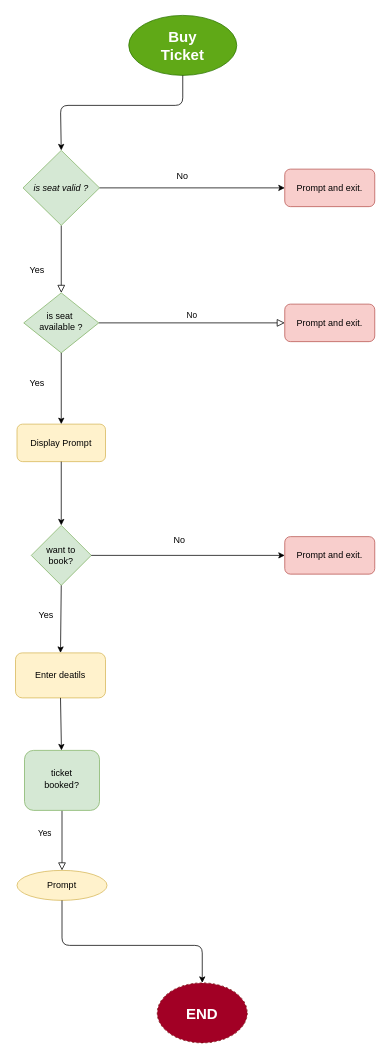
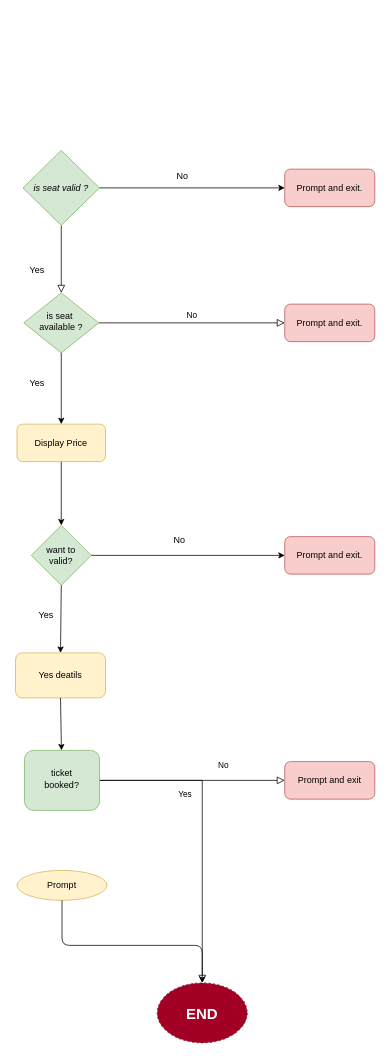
  <mxCell id="0" />
  <mxCell id="1" parent="0" />
  <mxCell id="2" value="" style="rounded=0;html=1;jettySize=auto;orthogonalLoop=1;fontSize=11;endArrow=block;endFill=0;endSize=8;strokeWidth=1;shadow=0;labelBackgroundColor=none;edgeStyle=orthogonalEdgeStyle;exitX=0.5;exitY=1;exitDx=0;exitDy=0;" parent="1" source="12" target="4" edge="1"><mxGeometry relative="1" as="geometry"><mxPoint x="81" y="300" as="sourcePoint" /></mxGeometry></mxCell>
  <mxCell id="3" value="No" style="edgeStyle=orthogonalEdgeStyle;rounded=0;html=1;jettySize=auto;orthogonalLoop=1;fontSize=11;endArrow=block;endFill=0;endSize=8;strokeWidth=1;shadow=0;labelBackgroundColor=none;" parent="1" source="4" target="5" edge="1"><mxGeometry y="10" relative="1" as="geometry"><mxPoint as="offset" /></mxGeometry></mxCell>
  <mxCell id="4" value="is seat&amp;nbsp;&lt;br&gt;available ?" style="rhombus;whiteSpace=wrap;html=1;shadow=0;fontFamily=Helvetica;fontSize=12;align=center;strokeWidth=1;spacing=6;spacingTop=-4;fillColor=#d5e8d4;strokeColor=#82b366;" parent="1" vertex="1"><mxGeometry x="31" y="390" width="100" height="80" as="geometry" /></mxCell>
  <mxCell id="5" value="Prompt and exit." style="rounded=1;whiteSpace=wrap;html=1;fontSize=12;glass=0;strokeWidth=1;shadow=0;fillColor=#f8cecc;strokeColor=#b85450;" parent="1" vertex="1"><mxGeometry x="379" y="405" width="120" height="50" as="geometry" /></mxCell>
- <mxCell id="7" value="Yes" style="edgeStyle=orthogonalEdgeStyle;rounded=0;html=1;jettySize=auto;orthogonalLoop=1;fontSize=11;endArrow=block;endFill=0;endSize=8;strokeWidth=1;shadow=0;labelBackgroundColor=none;" parent="1" source="8" target="10" edge="1"><mxGeometry x="-0.231" y="-23" relative="1" as="geometry"><mxPoint as="offset" /></mxGeometry></mxCell>
+ <mxCell id="6" value="No" style="rounded=0;html=1;jettySize=auto;orthogonalLoop=1;fontSize=11;endArrow=block;endFill=0;endSize=8;strokeWidth=1;shadow=0;labelBackgroundColor=none;edgeStyle=orthogonalEdgeStyle;" parent="1" source="8" target="9" edge="1"><mxGeometry x="0.333" y="20" relative="1" as="geometry"><mxPoint as="offset" /></mxGeometry></mxCell>
+ <mxCell id="7" value="Yes" style="edgeStyle=orthogonalEdgeStyle;rounded=0;html=1;jettySize=auto;orthogonalLoop=1;fontSize=11;endArrow=block;endFill=0;endSize=8;strokeWidth=1;shadow=0;labelBackgroundColor=none;" parent="1" source="8" target="30" edge="1"><mxGeometry x="-0.231" y="-23" relative="1" as="geometry"><mxPoint as="offset" /></mxGeometry></mxCell>
  <mxCell id="8" value="ticket &lt;br&gt;booked?" style="whiteSpace=wrap;html=1;shadow=0;fontFamily=Helvetica;fontSize=12;align=center;strokeWidth=1;spacing=6;spacingTop=-4;fillColor=#d5e8d4;strokeColor=#82b366;rounded=1;" parent="1" vertex="1"><mxGeometry x="32" y="1000" width="100" height="80" as="geometry" /></mxCell>
+ <mxCell id="9" value="Prompt and exit" style="rounded=1;whiteSpace=wrap;html=1;fontSize=12;glass=0;strokeWidth=1;shadow=0;fillColor=#f8cecc;strokeColor=#b85450;" parent="1" vertex="1"><mxGeometry x="379" y="1015" width="120" height="50" as="geometry" /></mxCell>
  <mxCell id="10" value="Prompt" style="ellipse;whiteSpace=wrap;html=1;fontSize=12;glass=0;strokeWidth=1;shadow=0;fillColor=#fff2cc;strokeColor=#d6b656;" parent="1" vertex="1"><mxGeometry x="22" y="1160" width="120" height="40" as="geometry" /></mxCell>
- <mxCell id="11" value="&lt;b style=&quot;font-size: 20px&quot;&gt;Buy&lt;br&gt;Ticket&lt;/b&gt;" style="ellipse;whiteSpace=wrap;html=1;fillColor=#60a917;strokeColor=#2D7600;fontColor=#ffffff;" vertex="1" parent="1"><mxGeometry x="171" y="20" width="144" height="80" as="geometry" /></mxCell>
  <mxCell id="12" value="&lt;i&gt;is seat valid ?&lt;/i&gt;" style="rhombus;whiteSpace=wrap;html=1;fillColor=#d5e8d4;strokeColor=#82b366;" vertex="1" parent="1"><mxGeometry x="30" y="200" width="102" height="100" as="geometry" /></mxCell>
- <mxCell id="13" value="" style="endArrow=classic;html=1;exitX=0.5;exitY=1;exitDx=0;exitDy=0;entryX=0.5;entryY=0;entryDx=0;entryDy=0;" edge="1" parent="1" source="11" target="12"><mxGeometry width="50" height="50" relative="1" as="geometry"><mxPoint x="209" y="300" as="sourcePoint" /><mxPoint x="259" y="250" as="targetPoint" /><Array as="points"><mxPoint x="243" y="140" /><mxPoint x="80" y="140" /></Array></mxGeometry></mxCell>
  <mxCell id="14" value="Yes" style="text;html=1;strokeColor=none;fillColor=none;align=center;verticalAlign=middle;whiteSpace=wrap;rounded=0;" vertex="1" parent="1"><mxGeometry x="29" y="350" width="40" height="20" as="geometry" /></mxCell>
  <mxCell id="15" value="" style="endArrow=classic;html=1;exitX=1;exitY=0.5;exitDx=0;exitDy=0;" edge="1" parent="1" source="12" target="16"><mxGeometry width="50" height="50" relative="1" as="geometry"><mxPoint x="209" y="440" as="sourcePoint" /><mxPoint x="389" y="250" as="targetPoint" /></mxGeometry></mxCell>
  <mxCell id="16" value="Prompt and exit." style="rounded=1;whiteSpace=wrap;html=1;fillColor=#f8cecc;strokeColor=#b85450;" vertex="1" parent="1"><mxGeometry x="379" y="225" width="120" height="50" as="geometry" /></mxCell>
  <mxCell id="17" value="No" style="text;html=1;strokeColor=none;fillColor=none;align=center;verticalAlign=middle;whiteSpace=wrap;rounded=0;" vertex="1" parent="1"><mxGeometry x="223" y="225" width="40" height="20" as="geometry" /></mxCell>
- <mxCell id="18" value="Display Prompt" style="rounded=1;whiteSpace=wrap;html=1;fillColor=#fff2cc;strokeColor=#d6b656;" vertex="1" parent="1"><mxGeometry x="22" y="565" width="118" height="50" as="geometry" /></mxCell>
- <mxCell id="19" value="want to &lt;br&gt;book?" style="rhombus;whiteSpace=wrap;html=1;fillColor=#d5e8d4;strokeColor=#82b366;" vertex="1" parent="1"><mxGeometry x="41" y="700" width="80" height="80" as="geometry" /></mxCell>
- <mxCell id="20" value="Enter deatils" style="rounded=1;whiteSpace=wrap;html=1;fillColor=#fff2cc;strokeColor=#d6b656;" vertex="1" parent="1"><mxGeometry x="20" y="870" width="120" height="60" as="geometry" /></mxCell>
+ <mxCell id="18" value="Display Price" style="rounded=1;whiteSpace=wrap;html=1;fillColor=#fff2cc;strokeColor=#d6b656;" vertex="1" parent="1"><mxGeometry x="22" y="565" width="118" height="50" as="geometry" /></mxCell>
+ <mxCell id="19" value="want to &lt;br&gt;valid?" style="rhombus;whiteSpace=wrap;html=1;fillColor=#d5e8d4;strokeColor=#82b366;" vertex="1" parent="1"><mxGeometry x="41" y="700" width="80" height="80" as="geometry" /></mxCell>
+ <mxCell id="20" value="Yes deatils" style="rounded=1;whiteSpace=wrap;html=1;fillColor=#fff2cc;strokeColor=#d6b656;" vertex="1" parent="1"><mxGeometry x="20" y="870" width="120" height="60" as="geometry" /></mxCell>
  <mxCell id="21" value="" style="endArrow=classic;html=1;exitX=0.5;exitY=1;exitDx=0;exitDy=0;entryX=0.5;entryY=0;entryDx=0;entryDy=0;" edge="1" parent="1" source="4" target="18"><mxGeometry width="50" height="50" relative="1" as="geometry"><mxPoint x="249" y="610" as="sourcePoint" /><mxPoint x="299" y="560" as="targetPoint" /></mxGeometry></mxCell>
  <mxCell id="22" value="" style="endArrow=classic;html=1;exitX=0.5;exitY=1;exitDx=0;exitDy=0;entryX=0.5;entryY=0;entryDx=0;entryDy=0;" edge="1" parent="1" source="18" target="19"><mxGeometry width="50" height="50" relative="1" as="geometry"><mxPoint x="249" y="610" as="sourcePoint" /><mxPoint x="299" y="560" as="targetPoint" /></mxGeometry></mxCell>
  <mxCell id="23" value="Yes" style="text;html=1;strokeColor=none;fillColor=none;align=center;verticalAlign=middle;whiteSpace=wrap;rounded=0;" vertex="1" parent="1"><mxGeometry x="29" y="500" width="40" height="20" as="geometry" /></mxCell>
  <mxCell id="24" value="" style="endArrow=classic;html=1;exitX=0.5;exitY=1;exitDx=0;exitDy=0;entryX=0.5;entryY=0;entryDx=0;entryDy=0;" edge="1" parent="1" source="19" target="20"><mxGeometry width="50" height="50" relative="1" as="geometry"><mxPoint x="249" y="850" as="sourcePoint" /><mxPoint x="299" y="800" as="targetPoint" /></mxGeometry></mxCell>
  <mxCell id="25" value="" style="endArrow=classic;html=1;exitX=0.5;exitY=1;exitDx=0;exitDy=0;" edge="1" parent="1" source="20" target="8"><mxGeometry width="50" height="50" relative="1" as="geometry"><mxPoint x="249" y="1110" as="sourcePoint" /><mxPoint x="299" y="1060" as="targetPoint" /></mxGeometry></mxCell>
  <mxCell id="26" value="Prompt and exit." style="rounded=1;whiteSpace=wrap;html=1;fontSize=12;glass=0;strokeWidth=1;shadow=0;fillColor=#f8cecc;strokeColor=#b85450;" vertex="1" parent="1"><mxGeometry x="379" y="715" width="120" height="50" as="geometry" /></mxCell>
  <mxCell id="27" value="" style="endArrow=classic;html=1;exitX=1;exitY=0.5;exitDx=0;exitDy=0;entryX=0;entryY=0.5;entryDx=0;entryDy=0;" edge="1" parent="1" source="19" target="26"><mxGeometry width="50" height="50" relative="1" as="geometry"><mxPoint x="249" y="610" as="sourcePoint" /><mxPoint x="299" y="560" as="targetPoint" /></mxGeometry></mxCell>
  <mxCell id="28" value="No" style="text;html=1;strokeColor=none;fillColor=none;align=center;verticalAlign=middle;whiteSpace=wrap;rounded=0;" vertex="1" parent="1"><mxGeometry x="219" y="710" width="40" height="20" as="geometry" /></mxCell>
  <mxCell id="29" value="Yes" style="text;html=1;strokeColor=none;fillColor=none;align=center;verticalAlign=middle;whiteSpace=wrap;rounded=0;" vertex="1" parent="1"><mxGeometry x="41" y="810" width="40" height="20" as="geometry" /></mxCell>
  <mxCell id="30" value="&lt;b&gt;&lt;font style=&quot;font-size: 20px&quot;&gt;END&lt;/font&gt;&lt;/b&gt;" style="ellipse;whiteSpace=wrap;html=1;fillColor=#a20025;strokeColor=#6F0000;fontColor=#ffffff;dashed=1;" vertex="1" parent="1"><mxGeometry x="209" y="1310" width="120" height="80" as="geometry" /></mxCell>
  <mxCell id="31" value="" style="endArrow=classic;html=1;exitX=0.5;exitY=1;exitDx=0;exitDy=0;entryX=0.5;entryY=0;entryDx=0;entryDy=0;" edge="1" parent="1" source="10" target="30"><mxGeometry width="50" height="50" relative="1" as="geometry"><mxPoint x="249" y="1150" as="sourcePoint" /><mxPoint x="299" y="1100" as="targetPoint" /><Array as="points"><mxPoint x="82" y="1260" /><mxPoint x="269" y="1260" /></Array></mxGeometry></mxCell>
